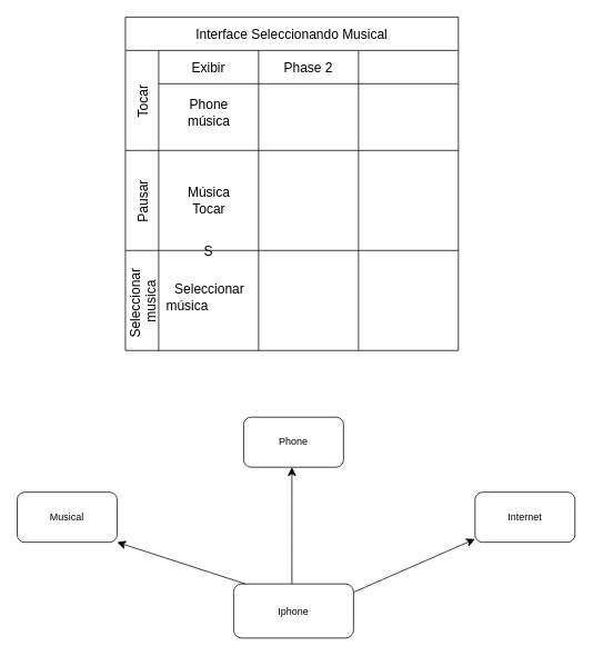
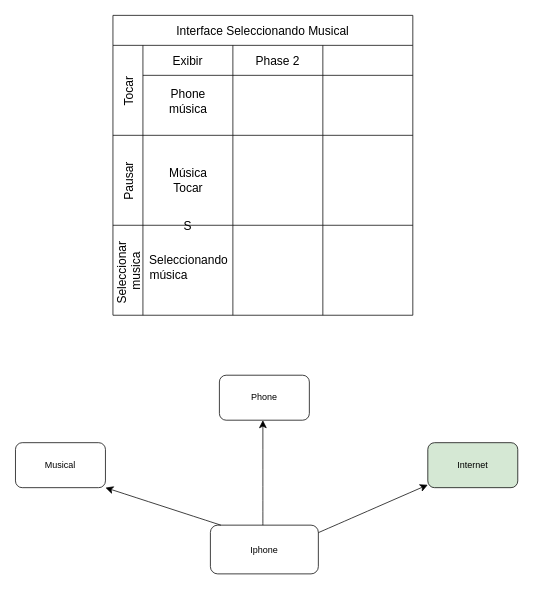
  <mxCell id="0" />
  <mxCell id="1" parent="0" />
  <mxCell id="2" value="Iphone" style="rounded=1;whiteSpace=wrap;html=1;" vertex="1" parent="1"><mxGeometry x="280" y="700" width="144" height="65" as="geometry" /></mxCell>
  <mxCell id="3" value="" style="endArrow=classic;html=1;rounded=0;fontSize=12;startSize=8;endSize=8;curved=1;" edge="1" parent="1" target="4"><mxGeometry width="50" height="50" relative="1" as="geometry"><mxPoint x="424" y="710" as="sourcePoint" /><mxPoint x="474" y="660" as="targetPoint" /></mxGeometry></mxCell>
- <mxCell id="4" value="Internet" style="rounded=1;whiteSpace=wrap;html=1;" vertex="1" parent="1"><mxGeometry x="570" y="590" width="120" height="60" as="geometry" /></mxCell>
+ <mxCell id="4" value="Internet" style="rounded=1;whiteSpace=wrap;html=1;fillColor=#d5e8d4;" vertex="1" parent="1"><mxGeometry x="570" y="590" width="120" height="60" as="geometry" /></mxCell>
  <mxCell id="5" value="Musical" style="rounded=1;whiteSpace=wrap;html=1;" vertex="1" parent="1"><mxGeometry x="20" y="590" width="120" height="60" as="geometry" /></mxCell>
  <mxCell id="6" value="" style="endArrow=classic;html=1;rounded=0;fontSize=12;startSize=8;endSize=8;curved=1;entryX=1;entryY=1;entryDx=0;entryDy=0;" edge="1" parent="1" target="5"><mxGeometry width="50" height="50" relative="1" as="geometry"><mxPoint x="294" y="700" as="sourcePoint" /><mxPoint x="240" y="650" as="targetPoint" /></mxGeometry></mxCell>
  <mxCell id="7" value="" style="endArrow=classic;html=1;rounded=0;fontSize=12;startSize=8;endSize=8;curved=1;" edge="1" parent="1"><mxGeometry width="50" height="50" relative="1" as="geometry"><mxPoint x="350" y="700" as="sourcePoint" /><mxPoint x="350" y="560" as="targetPoint" /></mxGeometry></mxCell>
  <mxCell id="8" value="Phone" style="rounded=1;whiteSpace=wrap;html=1;" vertex="1" parent="1"><mxGeometry x="292" y="500" width="120" height="60" as="geometry" /></mxCell>
  <mxCell id="9" value="Interface Seleccionando Musical" style="shape=table;childLayout=tableLayout;startSize=40;collapsible=0;recursiveResize=0;expand=0;fontSize=16;" vertex="1" parent="1"><mxGeometry x="150" y="20" width="400" height="400" as="geometry" /></mxCell>
  <mxCell id="10" value="Tocar" style="shape=tableRow;horizontal=0;swimlaneHead=0;swimlaneBody=0;top=0;left=0;strokeColor=inherit;bottom=0;right=0;dropTarget=0;fontStyle=0;fillColor=none;points=[[0,0.5],[1,0.5]];portConstraint=eastwest;startSize=40;collapsible=0;recursiveResize=0;expand=0;fontSize=16;" vertex="1" parent="9"><mxGeometry y="40" width="400" height="120" as="geometry" /></mxCell>
  <mxCell id="11" value="Exibir" style="swimlane;swimlaneHead=0;swimlaneBody=0;fontStyle=0;strokeColor=inherit;connectable=0;fillColor=none;startSize=40;collapsible=0;recursiveResize=0;expand=0;fontSize=16;" vertex="1" parent="10"><mxGeometry x="40" width="120" height="120" as="geometry"><mxRectangle width="120" height="120" as="alternateBounds" /></mxGeometry></mxCell>
  <mxCell id="12" value="Phone&lt;div&gt;música&lt;/div&gt;" style="text;html=1;align=center;verticalAlign=middle;resizable=0;points=[];autosize=1;strokeColor=none;fillColor=none;fontSize=16;" vertex="1" parent="11"><mxGeometry x="20" y="50" width="80" height="50" as="geometry" /></mxCell>
  <mxCell id="13" value="Phase 2" style="swimlane;swimlaneHead=0;swimlaneBody=0;fontStyle=0;strokeColor=inherit;connectable=0;fillColor=none;startSize=40;collapsible=0;recursiveResize=0;expand=0;fontSize=16;" vertex="1" parent="10"><mxGeometry x="160" width="120" height="120" as="geometry"><mxRectangle width="120" height="120" as="alternateBounds" /></mxGeometry></mxCell>
  <mxCell id="14" value="" style="swimlane;swimlaneHead=0;swimlaneBody=0;fontStyle=0;strokeColor=inherit;connectable=0;fillColor=none;startSize=40;collapsible=0;recursiveResize=0;expand=0;fontSize=16;" vertex="1" parent="10"><mxGeometry x="280" width="120" height="120" as="geometry"><mxRectangle width="120" height="120" as="alternateBounds" /></mxGeometry></mxCell>
  <mxCell id="15" value="Pausar" style="shape=tableRow;horizontal=0;swimlaneHead=0;swimlaneBody=0;top=0;left=0;strokeColor=inherit;bottom=0;right=0;dropTarget=0;fontStyle=0;fillColor=none;points=[[0,0.5],[1,0.5]];portConstraint=eastwest;startSize=40;collapsible=0;recursiveResize=0;expand=0;fontSize=16;" vertex="1" parent="9"><mxGeometry y="160" width="400" height="120" as="geometry" /></mxCell>
  <mxCell id="16" value="" style="swimlane;swimlaneHead=0;swimlaneBody=0;fontStyle=0;connectable=0;strokeColor=inherit;fillColor=none;startSize=0;collapsible=0;recursiveResize=0;expand=0;fontSize=16;" vertex="1" parent="15"><mxGeometry x="40" width="120" height="120" as="geometry"><mxRectangle width="120" height="120" as="alternateBounds" /></mxGeometry></mxCell>
  <mxCell id="17" value="Música&lt;div&gt;Tocar&lt;/div&gt;" style="text;html=1;align=center;verticalAlign=middle;resizable=0;points=[];autosize=1;strokeColor=none;fillColor=none;fontSize=16;" vertex="1" parent="16"><mxGeometry x="15" y="35" width="90" height="50" as="geometry" /></mxCell>
  <mxCell id="18" value="" style="swimlane;swimlaneHead=0;swimlaneBody=0;fontStyle=0;connectable=0;strokeColor=inherit;fillColor=none;startSize=0;collapsible=0;recursiveResize=0;expand=0;fontSize=16;" vertex="1" parent="15"><mxGeometry x="160" width="120" height="120" as="geometry"><mxRectangle width="120" height="120" as="alternateBounds" /></mxGeometry></mxCell>
  <mxCell id="19" value="" style="swimlane;swimlaneHead=0;swimlaneBody=0;fontStyle=0;connectable=0;strokeColor=inherit;fillColor=none;startSize=0;collapsible=0;recursiveResize=0;expand=0;fontSize=16;" vertex="1" parent="15"><mxGeometry x="280" width="120" height="120" as="geometry"><mxRectangle width="120" height="120" as="alternateBounds" /></mxGeometry></mxCell>
  <mxCell id="20" value="Seleccionar &#10;musica" style="shape=tableRow;horizontal=0;swimlaneHead=0;swimlaneBody=0;top=0;left=0;strokeColor=inherit;bottom=0;right=0;dropTarget=0;fontStyle=0;fillColor=none;points=[[0,0.5],[1,0.5]];portConstraint=eastwest;startSize=40;collapsible=0;recursiveResize=0;expand=0;fontSize=16;" vertex="1" parent="9"><mxGeometry y="280" width="400" height="120" as="geometry" /></mxCell>
  <mxCell id="21" value="S" style="swimlane;swimlaneHead=0;swimlaneBody=0;fontStyle=0;connectable=0;strokeColor=inherit;fillColor=none;startSize=0;collapsible=0;recursiveResize=0;expand=0;fontSize=16;" vertex="1" parent="20"><mxGeometry x="40" width="120" height="120" as="geometry"><mxRectangle width="120" height="120" as="alternateBounds" /></mxGeometry></mxCell>
  <mxCell id="22" value="" style="swimlane;swimlaneHead=0;swimlaneBody=0;fontStyle=0;connectable=0;strokeColor=inherit;fillColor=none;startSize=0;collapsible=0;recursiveResize=0;expand=0;fontSize=16;" vertex="1" parent="20"><mxGeometry x="160" width="120" height="120" as="geometry"><mxRectangle width="120" height="120" as="alternateBounds" /></mxGeometry></mxCell>
  <mxCell id="23" value="" style="swimlane;swimlaneHead=0;swimlaneBody=0;fontStyle=0;connectable=0;strokeColor=inherit;fillColor=none;startSize=0;collapsible=0;recursiveResize=0;expand=0;fontSize=16;" vertex="1" parent="20"><mxGeometry x="280" width="120" height="120" as="geometry"><mxRectangle width="120" height="120" as="alternateBounds" /></mxGeometry></mxCell>
- <mxCell id="24" value="&amp;nbsp; &amp;nbsp; &amp;nbsp; &amp;nbsp; &amp;nbsp; &amp;nbsp; &amp;nbsp;Seleccionar&amp;nbsp;&lt;div&gt;música&lt;/div&gt;" style="text;html=1;align=center;verticalAlign=middle;resizable=0;points=[];autosize=1;strokeColor=none;fillColor=none;fontSize=16;" vertex="1" parent="1"><mxGeometry x="129" y="331" width="190" height="50" as="geometry" /></mxCell>
+ <mxCell id="24" value="&amp;nbsp; &amp;nbsp; &amp;nbsp; &amp;nbsp; &amp;nbsp; &amp;nbsp; &amp;nbsp;Seleccionando&amp;nbsp;&lt;div&gt;música&lt;/div&gt;" style="text;html=1;align=center;verticalAlign=middle;resizable=0;points=[];autosize=1;strokeColor=none;fillColor=none;fontSize=16;" vertex="1" parent="1"><mxGeometry x="129" y="331" width="190" height="50" as="geometry" /></mxCell>
